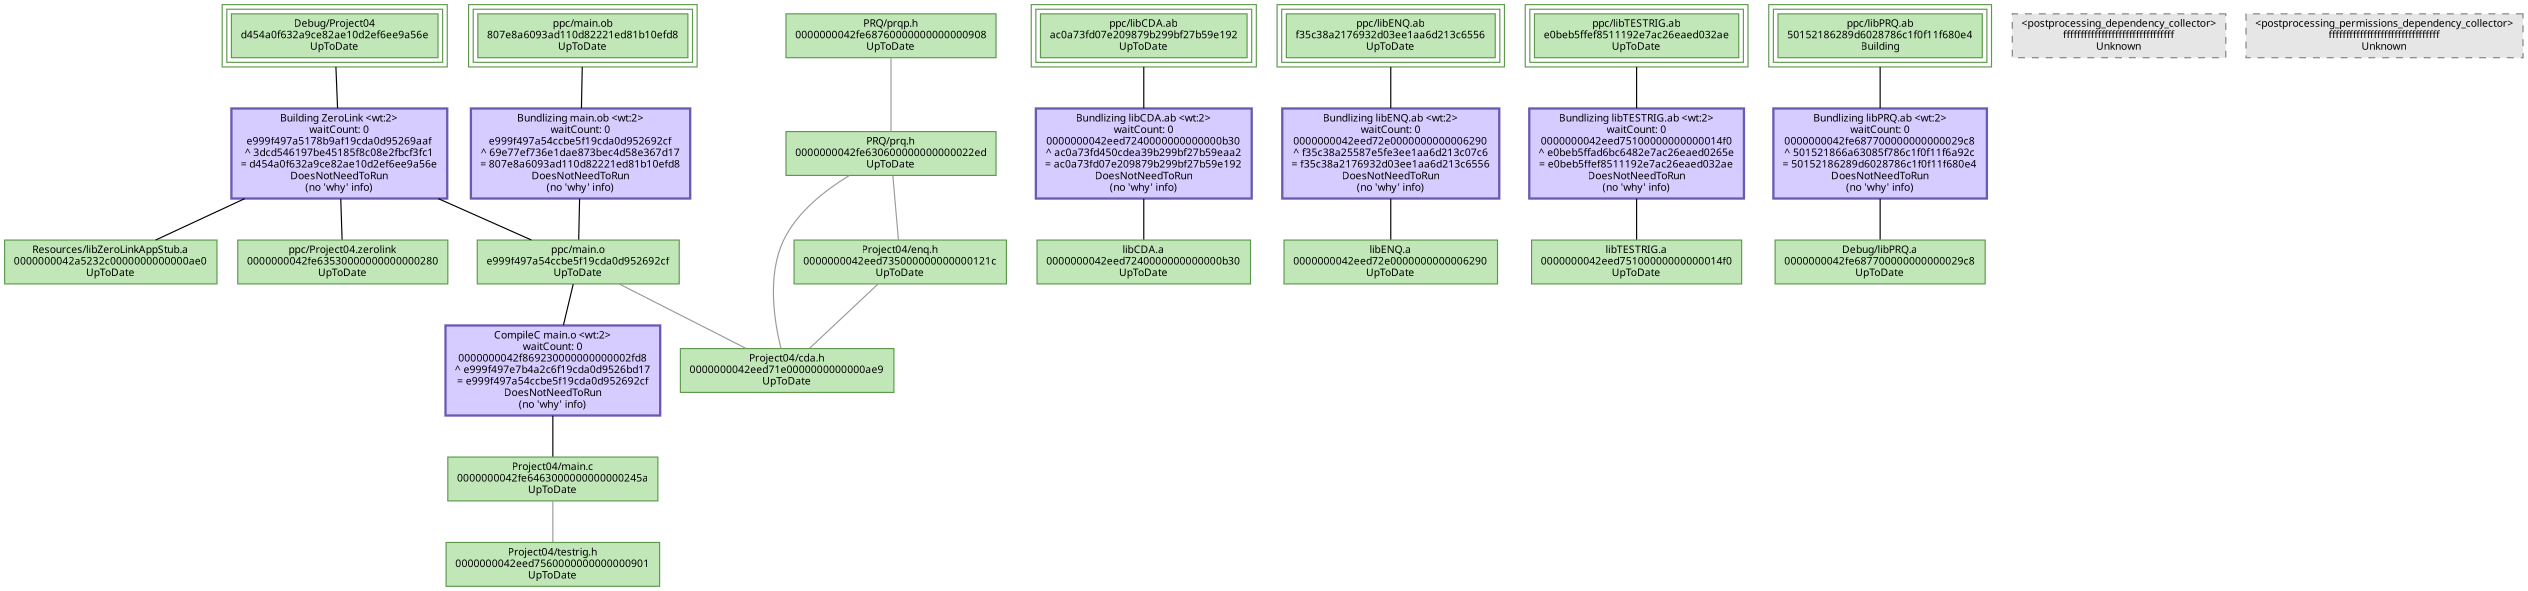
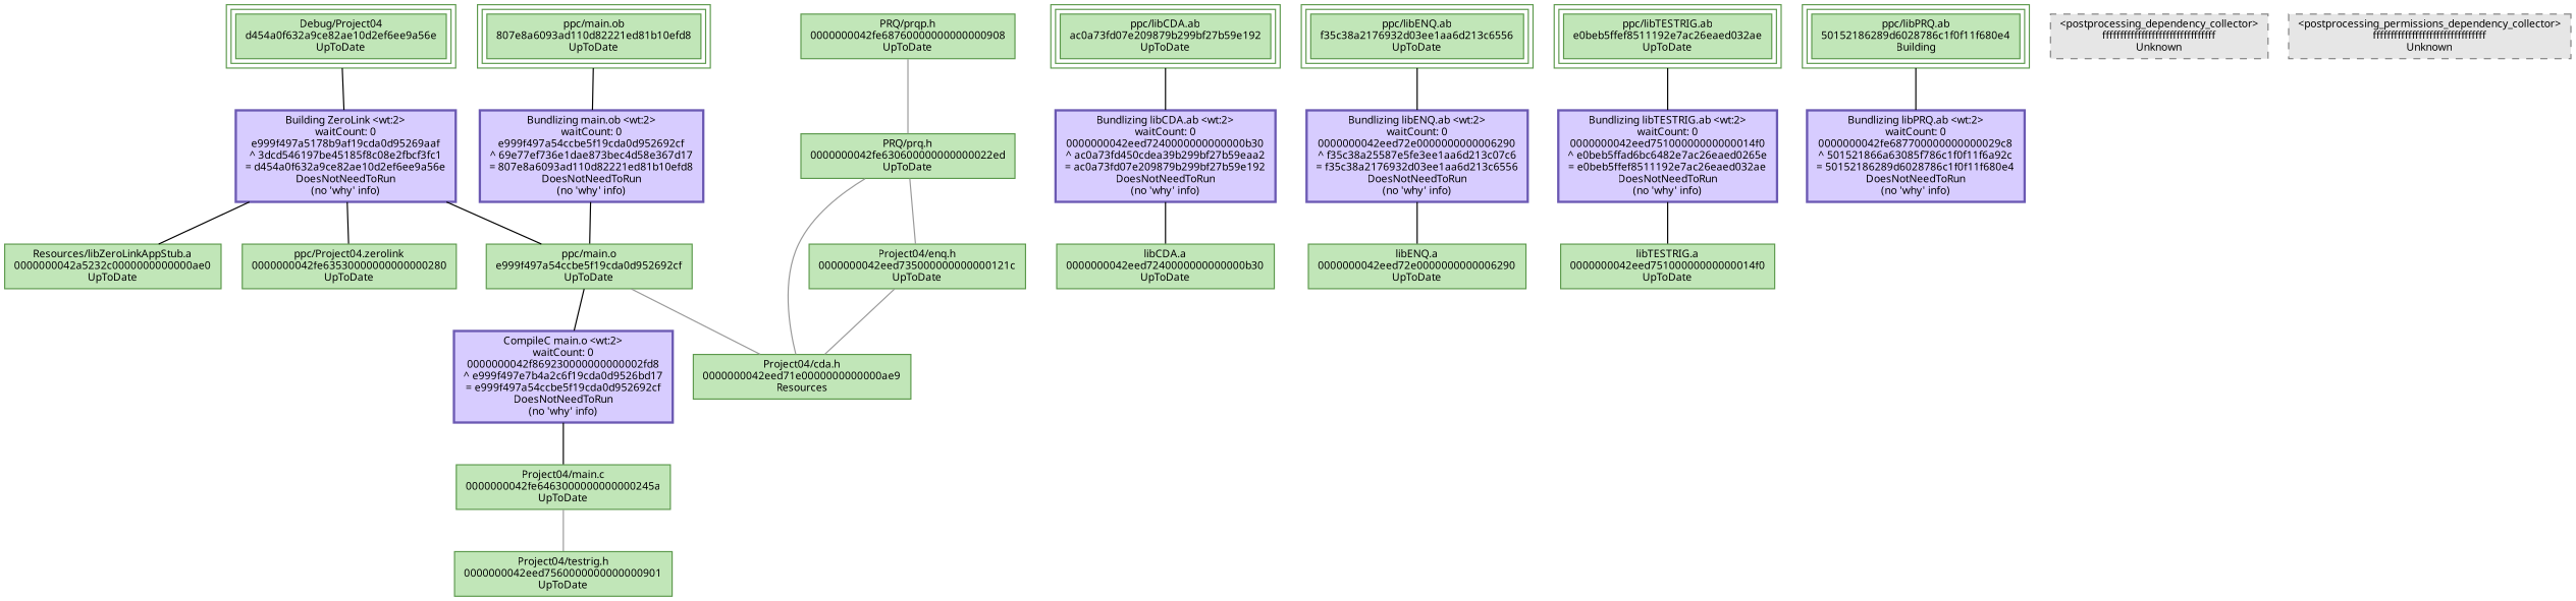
  digraph {
    concentrate=false
    node [color="0.3 0.5 0.6" fillcolor="0.3 0.2 0.9" fontname=Monaco fontsize=9 shape=box style=filled]
    edge [arrowhead=none arrowtail=normal color=black style=solid]
    n1 [label="Debug/Project04\nd454a0f632a9ce82ae10d2ef6ee9a56e\nUpToDate" peripheries=3]
    n2 [color="0.7 0.5 0.7" fillcolor="0.7 0.2 1.0" label="Building ZeroLink <wt:2>\nwaitCount: 0\ne999f497a5178b9af19cda0d95269aaf\n^ 3dcd546197be45185f8c08e2fbcf3fc1\n= d454a0f632a9ce82ae10d2ef6ee9a56e\nDoesNotNeedToRun\n(no 'why' info)" style="filled,bold"]
    n3 [label="ppc/main.o\ne999f497a54ccbe5f19cda0d952692cf\nUpToDate"]
    n4 [label="Resources/libZeroLinkAppStub.a\n0000000042a5232c0000000000000ae0\nUpToDate"]
    n5 [label="ppc/Project04.zerolink\n0000000042fe63530000000000000280\nUpToDate"]
    n6 [color="0.7 0.5 0.7" fillcolor="0.7 0.2 1.0" label="CompileC main.o <wt:2>\nwaitCount: 0\n0000000042f869230000000000002fd8\n^ e999f497e7b4a2c6f19cda0d9526bd17\n= e999f497a54ccbe5f19cda0d952692cf\nDoesNotNeedToRun\n(no 'why' info)" style="filled,bold"]
-   n7 [label="Project04/cda.h\n0000000042eed71e0000000000000ae9\nUpToDate"]
+   n7 [label="Project04/cda.h\n0000000042eed71e0000000000000ae9\nResources"]
    n8 [label="Project04/main.c\n0000000042fe6463000000000000245a\nUpToDate"]
    n9 [label="Project04/testrig.h\n0000000042eed7560000000000000901\nUpToDate"]
    n10 [label="PRQ/prqp.h\n0000000042fe68760000000000000908\nUpToDate"]
    n11 [label="PRQ/prq.h\n0000000042fe630600000000000022ed\nUpToDate"]
    n12 [label="ppc/main.ob\n807e8a6093ad110d82221ed81b10efd8\nUpToDate" peripheries=3]
    n13 [color="0.7 0.5 0.7" fillcolor="0.7 0.2 1.0" label="Bundlizing main.ob <wt:2>\nwaitCount: 0\ne999f497a54ccbe5f19cda0d952692cf\n^ 69e77ef736e1dae873bec4d58e367d17\n= 807e8a6093ad110d82221ed81b10efd8\nDoesNotNeedToRun\n(no 'why' info)" style="filled,bold"]
    n14 [label="ppc/libCDA.ab\nac0a73fd07e209879b299bf27b59e192\nUpToDate" peripheries=3]
    n15 [color="0.7 0.5 0.7" fillcolor="0.7 0.2 1.0" label="Bundlizing libCDA.ab <wt:2>\nwaitCount: 0\n0000000042eed7240000000000000b30\n^ ac0a73fd450cdea39b299bf27b59eaa2\n= ac0a73fd07e209879b299bf27b59e192\nDoesNotNeedToRun\n(no 'why' info)" style="filled,bold"]
    n16 [label="libCDA.a\n0000000042eed7240000000000000b30\nUpToDate"]
    n17 [label="ppc/libENQ.ab\nf35c38a2176932d03ee1aa6d213c6556\nUpToDate" peripheries=3]
    n18 [color="0.7 0.5 0.7" fillcolor="0.7 0.2 1.0" label="Bundlizing libENQ.ab <wt:2>\nwaitCount: 0\n0000000042eed72e0000000000006290\n^ f35c38a25587e5fe3ee1aa6d213c07c6\n= f35c38a2176932d03ee1aa6d213c6556\nDoesNotNeedToRun\n(no 'why' info)" style="filled,bold"]
    n19 [label="libENQ.a\n0000000042eed72e0000000000006290\nUpToDate"]
    n20 [label="ppc/libTESTRIG.ab\ne0beb5ffef8511192e7ac26eaed032ae\nUpToDate" peripheries=3]
    n21 [color="0.7 0.5 0.7" fillcolor="0.7 0.2 1.0" label="Bundlizing libTESTRIG.ab <wt:2>\nwaitCount: 0\n0000000042eed75100000000000014f0\n^ e0beb5ffad6bc6482e7ac26eaed0265e\n= e0beb5ffef8511192e7ac26eaed032ae\nDoesNotNeedToRun\n(no 'why' info)" style="filled,bold"]
    n22 [label="libTESTRIG.a\n0000000042eed75100000000000014f0\nUpToDate"]
    n23 [label="ppc/libPRQ.ab\n50152186289d6028786c1f0f11f680e4\nBuilding" peripheries=3]
    n24 [color="0.7 0.5 0.7" fillcolor="0.7 0.2 1.0" label="Bundlizing libPRQ.ab <wt:2>\nwaitCount: 0\n0000000042fe687700000000000029c8\n^ 501521866a63085f786c1f0f11f6a92c\n= 50152186289d6028786c1f0f11f680e4\nDoesNotNeedToRun\n(no 'why' info)" style="filled,bold"]
-   n25 [label="Debug/libPRQ.a\n0000000042fe687700000000000029c8\nUpToDate"]
    n26 [color="0.0 0.0 0.5" fillcolor="0.0 0.0 0.9" label="<postprocessing_dependency_collector>\nffffffffffffffffffffffffffffffff\nUnknown" style="filled,dashed"]
    n27 [color="0.0 0.0 0.5" fillcolor="0.0 0.0 0.9" label="<postprocessing_permissions_dependency_collector>\nffffffffffffffffffffffffffffffff\nUnknown" style="filled,dashed"]
    n28 [label="Project04/enq.h\n0000000042eed735000000000000121c\nUpToDate"]
    n1 -> n2
    n2 -> n3
    n2 -> n4
    n2 -> n5
    n3 -> n6
    n3 -> n7 [color=gray60]
    n6 -> n8
    n8 -> n9 [color=gray60]
    n10 -> n11 [color=gray60]
    n11 -> n7 [color=gray60]
    n11 -> n28 [color=gray60]
    n12 -> n13
    n13 -> n3
    n14 -> n15
    n15 -> n16
    n17 -> n18
    n18 -> n19
    n20 -> n21
    n21 -> n22
    n23 -> n24
-   n24 -> n25
    n28 -> n7 [color=gray60]
  }
